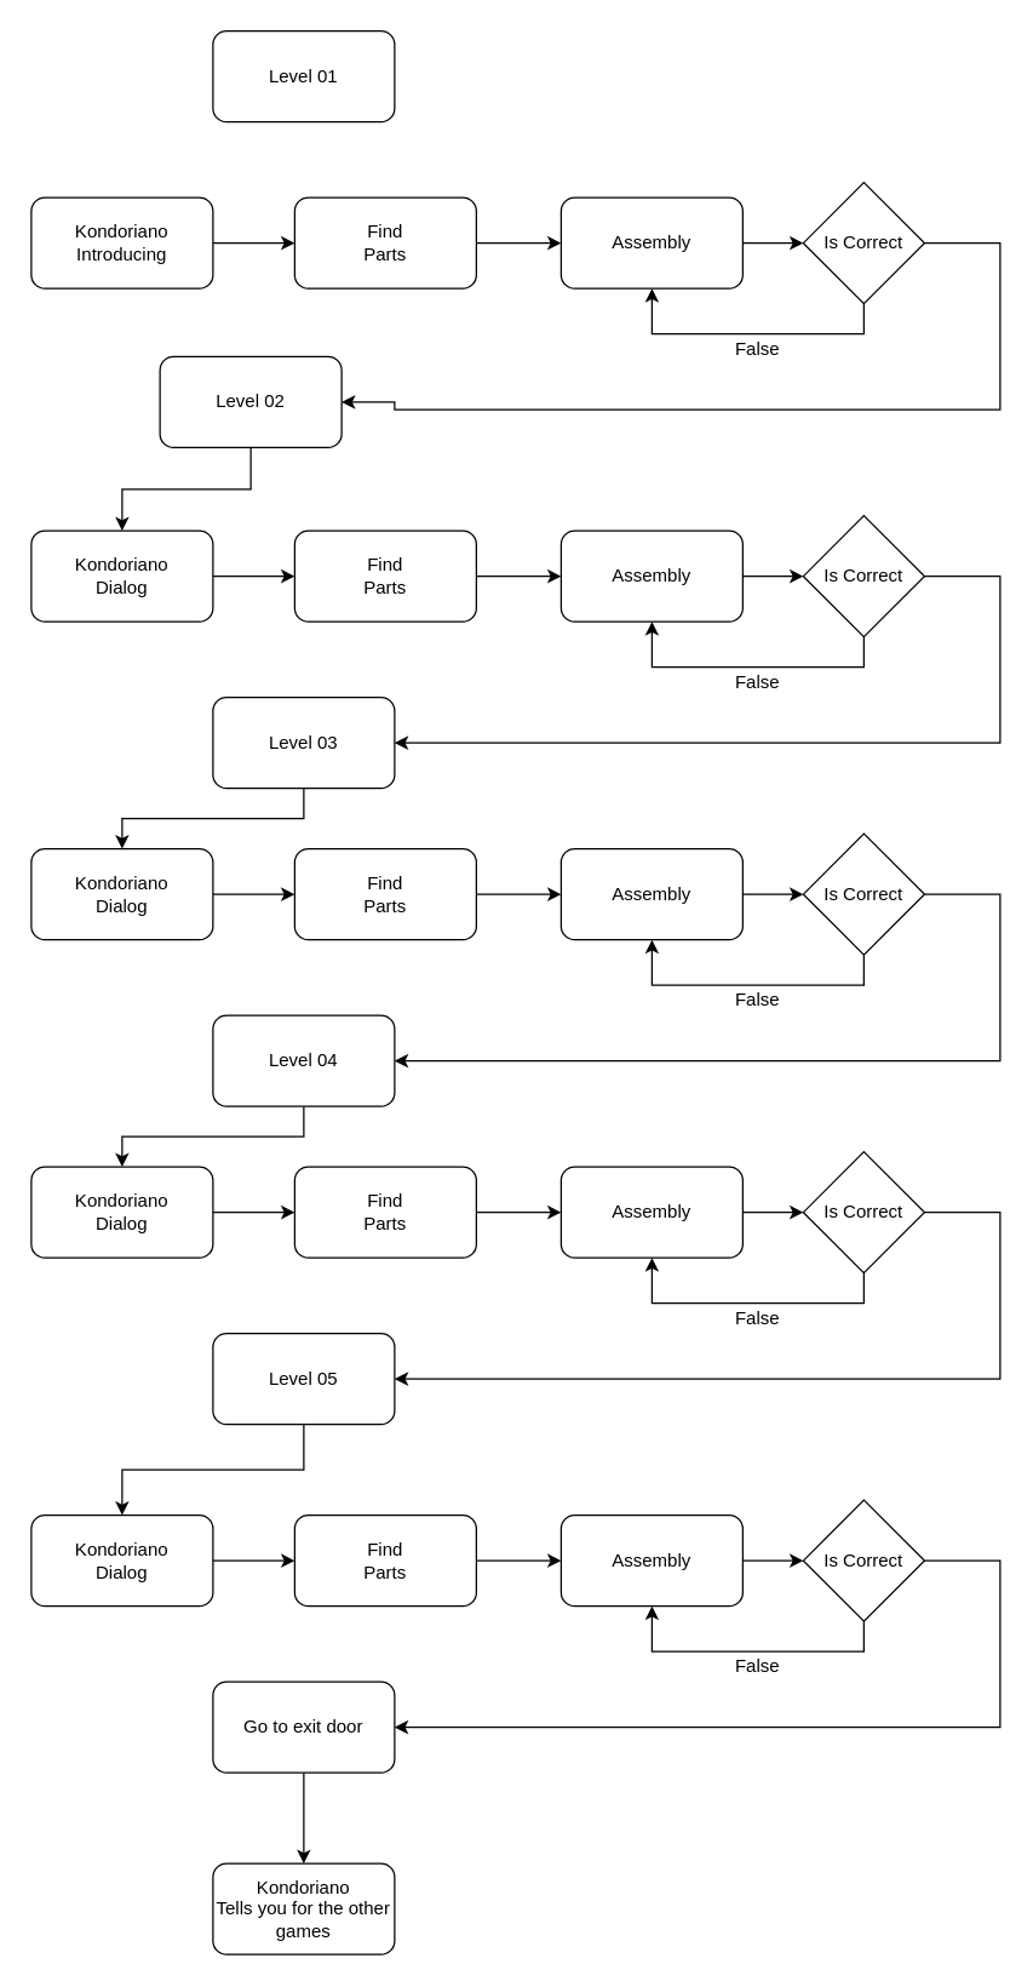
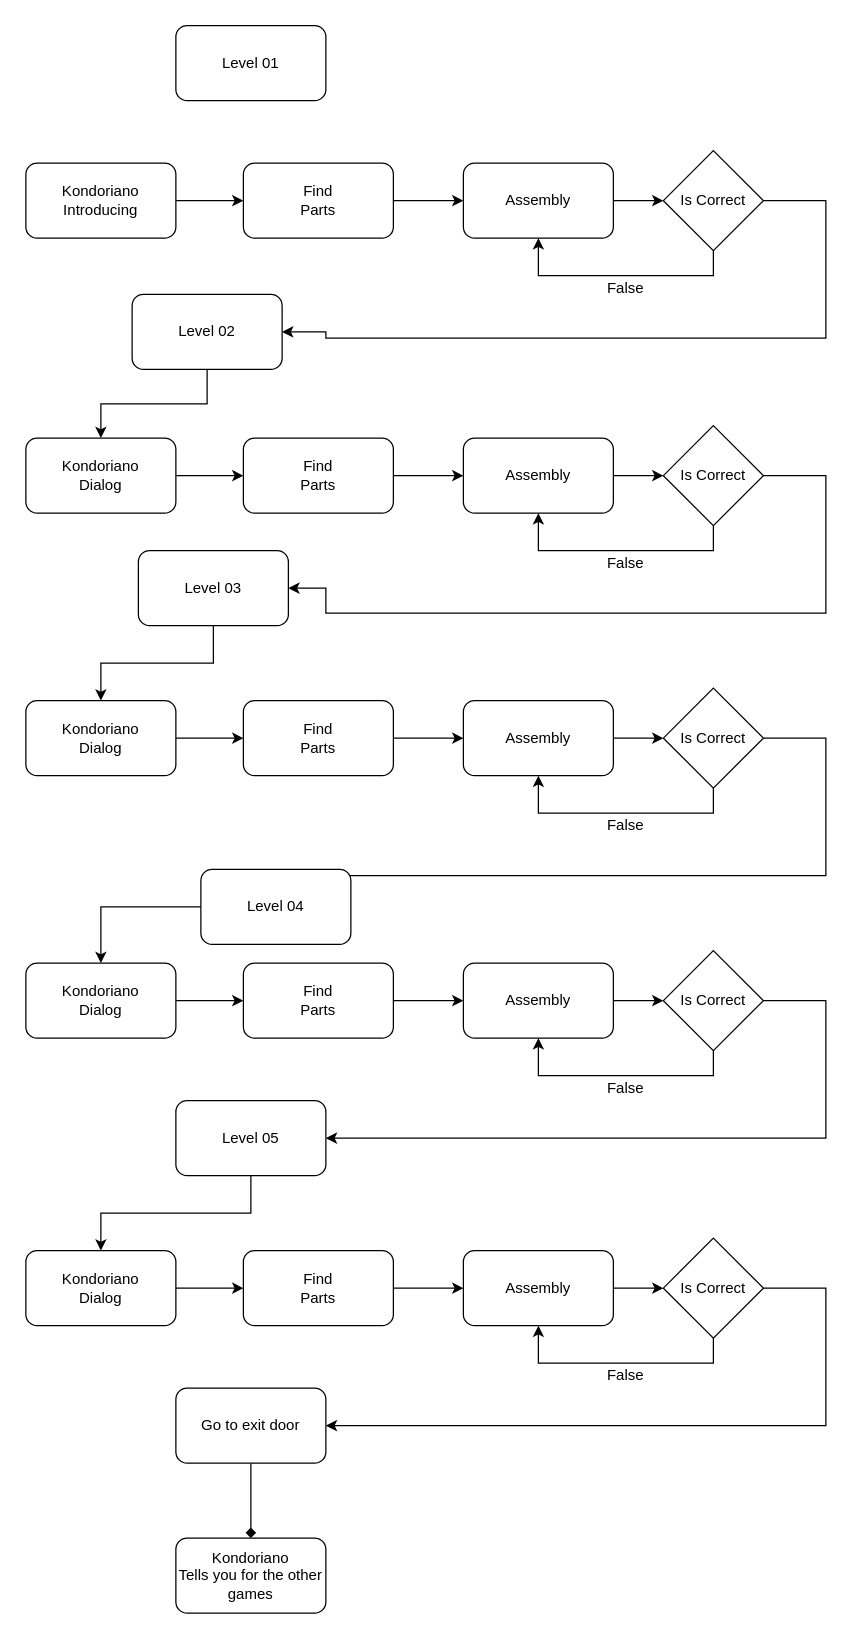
  <mxCell id="0" />
  <mxCell id="1" parent="0" />
  <mxCell id="2" value="Level 01" style="rounded=1;whiteSpace=wrap;html=1;" vertex="1" parent="1"><mxGeometry x="140" y="20" width="120" height="60" as="geometry" /></mxCell>
  <mxCell id="3" value="" style="edgeStyle=orthogonalEdgeStyle;rounded=0;orthogonalLoop=1;jettySize=auto;html=1;" edge="1" parent="1" source="4" target="6"><mxGeometry relative="1" as="geometry" /></mxCell>
  <mxCell id="4" value="Kondoriano&lt;br&gt;Introducing" style="rounded=1;whiteSpace=wrap;html=1;" vertex="1" parent="1"><mxGeometry x="20" y="130" width="120" height="60" as="geometry" /></mxCell>
  <mxCell id="5" value="" style="edgeStyle=orthogonalEdgeStyle;rounded=0;orthogonalLoop=1;jettySize=auto;html=1;" edge="1" parent="1" source="6" target="8"><mxGeometry relative="1" as="geometry" /></mxCell>
  <mxCell id="6" value="Find&lt;br&gt;Parts" style="rounded=1;whiteSpace=wrap;html=1;" vertex="1" parent="1"><mxGeometry x="194" y="130" width="120" height="60" as="geometry" /></mxCell>
  <mxCell id="7" value="" style="edgeStyle=orthogonalEdgeStyle;rounded=0;orthogonalLoop=1;jettySize=auto;html=1;" edge="1" parent="1" source="8" target="11"><mxGeometry relative="1" as="geometry" /></mxCell>
  <mxCell id="8" value="Assembly" style="rounded=1;whiteSpace=wrap;html=1;" vertex="1" parent="1"><mxGeometry x="370" y="130" width="120" height="60" as="geometry" /></mxCell>
  <mxCell id="9" value="" style="edgeStyle=orthogonalEdgeStyle;rounded=0;orthogonalLoop=1;jettySize=auto;html=1;entryX=0.5;entryY=1;entryDx=0;entryDy=0;" edge="1" parent="1" source="11" target="8"><mxGeometry relative="1" as="geometry"><mxPoint x="570" y="280" as="targetPoint" /><Array as="points"><mxPoint x="570" y="220" /><mxPoint x="430" y="220" /></Array></mxGeometry></mxCell>
  <mxCell id="10" value="" style="edgeStyle=orthogonalEdgeStyle;rounded=0;orthogonalLoop=1;jettySize=auto;html=1;entryX=1;entryY=0.5;entryDx=0;entryDy=0;" edge="1" parent="1" source="11" target="14"><mxGeometry relative="1" as="geometry"><mxPoint x="690" y="160" as="targetPoint" /><Array as="points"><mxPoint x="660" y="160" /><mxPoint x="660" y="270" /><mxPoint x="260" y="270" /></Array></mxGeometry></mxCell>
  <mxCell id="11" value="Is Correct" style="rhombus;whiteSpace=wrap;html=1;" vertex="1" parent="1"><mxGeometry x="530" y="120" width="80" height="80" as="geometry" /></mxCell>
  <mxCell id="12" value="False" style="text;html=1;strokeColor=none;fillColor=none;align=center;verticalAlign=middle;whiteSpace=wrap;rounded=0;" vertex="1" parent="1"><mxGeometry x="480" y="220" width="40" height="20" as="geometry" /></mxCell>
  <mxCell id="13" value="" style="edgeStyle=orthogonalEdgeStyle;rounded=0;orthogonalLoop=1;jettySize=auto;html=1;entryX=0.5;entryY=0;entryDx=0;entryDy=0;" edge="1" parent="1" source="14" target="16"><mxGeometry relative="1" as="geometry" /></mxCell>
  <mxCell id="14" value="Level 02" style="rounded=1;whiteSpace=wrap;html=1;" vertex="1" parent="1"><mxGeometry x="105" y="235" width="120" height="60" as="geometry" /></mxCell>
  <mxCell id="15" value="" style="edgeStyle=orthogonalEdgeStyle;rounded=0;orthogonalLoop=1;jettySize=auto;html=1;" edge="1" parent="1" source="16" target="18"><mxGeometry relative="1" as="geometry" /></mxCell>
  <mxCell id="16" value="Kondoriano&lt;br&gt;Dialog" style="rounded=1;whiteSpace=wrap;html=1;" vertex="1" parent="1"><mxGeometry x="20" y="350" width="120" height="60" as="geometry" /></mxCell>
  <mxCell id="17" value="" style="edgeStyle=orthogonalEdgeStyle;rounded=0;orthogonalLoop=1;jettySize=auto;html=1;" edge="1" parent="1" source="18" target="20"><mxGeometry relative="1" as="geometry" /></mxCell>
  <mxCell id="18" value="Find&lt;br&gt;Parts" style="rounded=1;whiteSpace=wrap;html=1;" vertex="1" parent="1"><mxGeometry x="194" y="350" width="120" height="60" as="geometry" /></mxCell>
  <mxCell id="19" value="" style="edgeStyle=orthogonalEdgeStyle;rounded=0;orthogonalLoop=1;jettySize=auto;html=1;" edge="1" parent="1" source="20" target="23"><mxGeometry relative="1" as="geometry" /></mxCell>
  <mxCell id="20" value="Assembly" style="rounded=1;whiteSpace=wrap;html=1;" vertex="1" parent="1"><mxGeometry x="370" y="350" width="120" height="60" as="geometry" /></mxCell>
  <mxCell id="21" value="" style="edgeStyle=orthogonalEdgeStyle;rounded=0;orthogonalLoop=1;jettySize=auto;html=1;entryX=0.5;entryY=1;entryDx=0;entryDy=0;" edge="1" parent="1" source="23" target="20"><mxGeometry relative="1" as="geometry"><mxPoint x="570" y="500" as="targetPoint" /><Array as="points"><mxPoint x="570" y="440" /><mxPoint x="430" y="440" /></Array></mxGeometry></mxCell>
  <mxCell id="22" value="" style="edgeStyle=orthogonalEdgeStyle;rounded=0;orthogonalLoop=1;jettySize=auto;html=1;entryX=1;entryY=0.5;entryDx=0;entryDy=0;" edge="1" parent="1" source="23" target="26"><mxGeometry relative="1" as="geometry"><mxPoint x="690" y="380" as="targetPoint" /><Array as="points"><mxPoint x="660" y="380" /><mxPoint x="660" y="490" /><mxPoint x="260" y="490" /></Array></mxGeometry></mxCell>
  <mxCell id="23" value="Is Correct" style="rhombus;whiteSpace=wrap;html=1;" vertex="1" parent="1"><mxGeometry x="530" y="340" width="80" height="80" as="geometry" /></mxCell>
  <mxCell id="24" value="False" style="text;html=1;strokeColor=none;fillColor=none;align=center;verticalAlign=middle;whiteSpace=wrap;rounded=0;" vertex="1" parent="1"><mxGeometry x="480" y="440" width="40" height="20" as="geometry" /></mxCell>
  <mxCell id="25" style="edgeStyle=orthogonalEdgeStyle;rounded=0;orthogonalLoop=1;jettySize=auto;html=1;entryX=0.5;entryY=0;entryDx=0;entryDy=0;" edge="1" parent="1" source="26" target="28"><mxGeometry relative="1" as="geometry" /></mxCell>
- <mxCell id="26" value="Level 03" style="rounded=1;whiteSpace=wrap;html=1;" vertex="1" parent="1"><mxGeometry x="140" y="460" width="120" height="60" as="geometry" /></mxCell>
+ <mxCell id="26" value="Level 03" style="rounded=1;whiteSpace=wrap;html=1;" vertex="1" parent="1"><mxGeometry x="110" y="440" width="120" height="60" as="geometry" /></mxCell>
  <mxCell id="27" value="" style="edgeStyle=orthogonalEdgeStyle;rounded=0;orthogonalLoop=1;jettySize=auto;html=1;" edge="1" parent="1" source="28" target="30"><mxGeometry relative="1" as="geometry" /></mxCell>
  <mxCell id="28" value="Kondoriano&lt;br&gt;Dialog" style="rounded=1;whiteSpace=wrap;html=1;" vertex="1" parent="1"><mxGeometry x="20" y="560" width="120" height="60" as="geometry" /></mxCell>
  <mxCell id="29" value="" style="edgeStyle=orthogonalEdgeStyle;rounded=0;orthogonalLoop=1;jettySize=auto;html=1;" edge="1" parent="1" source="30" target="32"><mxGeometry relative="1" as="geometry" /></mxCell>
  <mxCell id="30" value="Find&lt;br&gt;Parts" style="rounded=1;whiteSpace=wrap;html=1;" vertex="1" parent="1"><mxGeometry x="194" y="560" width="120" height="60" as="geometry" /></mxCell>
  <mxCell id="31" value="" style="edgeStyle=orthogonalEdgeStyle;rounded=0;orthogonalLoop=1;jettySize=auto;html=1;" edge="1" parent="1" source="32" target="35"><mxGeometry relative="1" as="geometry" /></mxCell>
  <mxCell id="32" value="Assembly" style="rounded=1;whiteSpace=wrap;html=1;" vertex="1" parent="1"><mxGeometry x="370" y="560" width="120" height="60" as="geometry" /></mxCell>
  <mxCell id="33" value="" style="edgeStyle=orthogonalEdgeStyle;rounded=0;orthogonalLoop=1;jettySize=auto;html=1;entryX=0.5;entryY=1;entryDx=0;entryDy=0;" edge="1" parent="1" source="35" target="32"><mxGeometry relative="1" as="geometry"><mxPoint x="570" y="710" as="targetPoint" /><Array as="points"><mxPoint x="570" y="650" /><mxPoint x="430" y="650" /></Array></mxGeometry></mxCell>
  <mxCell id="34" value="" style="edgeStyle=orthogonalEdgeStyle;rounded=0;orthogonalLoop=1;jettySize=auto;html=1;entryX=1;entryY=0.5;entryDx=0;entryDy=0;" edge="1" parent="1" source="35" target="38"><mxGeometry relative="1" as="geometry"><mxPoint x="690" y="590" as="targetPoint" /><Array as="points"><mxPoint x="660" y="590" /><mxPoint x="660" y="700" /><mxPoint x="260" y="700" /></Array></mxGeometry></mxCell>
  <mxCell id="35" value="Is Correct" style="rhombus;whiteSpace=wrap;html=1;" vertex="1" parent="1"><mxGeometry x="530" y="550" width="80" height="80" as="geometry" /></mxCell>
  <mxCell id="36" value="False" style="text;html=1;strokeColor=none;fillColor=none;align=center;verticalAlign=middle;whiteSpace=wrap;rounded=0;" vertex="1" parent="1"><mxGeometry x="480" y="650" width="40" height="20" as="geometry" /></mxCell>
  <mxCell id="37" style="edgeStyle=orthogonalEdgeStyle;rounded=0;orthogonalLoop=1;jettySize=auto;html=1;entryX=0.5;entryY=0;entryDx=0;entryDy=0;" edge="1" parent="1" source="38" target="40"><mxGeometry relative="1" as="geometry" /></mxCell>
- <mxCell id="38" value="Level 04" style="rounded=1;whiteSpace=wrap;html=1;" vertex="1" parent="1"><mxGeometry x="140" y="670" width="120" height="60" as="geometry" /></mxCell>
+ <mxCell id="38" value="Level 04" style="rounded=1;whiteSpace=wrap;html=1;" vertex="1" parent="1"><mxGeometry x="160" y="695" width="120" height="60" as="geometry" /></mxCell>
  <mxCell id="39" value="" style="edgeStyle=orthogonalEdgeStyle;rounded=0;orthogonalLoop=1;jettySize=auto;html=1;" edge="1" parent="1" source="40" target="42"><mxGeometry relative="1" as="geometry" /></mxCell>
  <mxCell id="40" value="Kondoriano&lt;br&gt;Dialog" style="rounded=1;whiteSpace=wrap;html=1;" vertex="1" parent="1"><mxGeometry x="20" y="770" width="120" height="60" as="geometry" /></mxCell>
  <mxCell id="41" value="" style="edgeStyle=orthogonalEdgeStyle;rounded=0;orthogonalLoop=1;jettySize=auto;html=1;" edge="1" parent="1" source="42" target="44"><mxGeometry relative="1" as="geometry" /></mxCell>
  <mxCell id="42" value="Find&lt;br&gt;Parts" style="rounded=1;whiteSpace=wrap;html=1;" vertex="1" parent="1"><mxGeometry x="194" y="770" width="120" height="60" as="geometry" /></mxCell>
  <mxCell id="43" value="" style="edgeStyle=orthogonalEdgeStyle;rounded=0;orthogonalLoop=1;jettySize=auto;html=1;" edge="1" parent="1" source="44" target="47"><mxGeometry relative="1" as="geometry" /></mxCell>
  <mxCell id="44" value="Assembly" style="rounded=1;whiteSpace=wrap;html=1;" vertex="1" parent="1"><mxGeometry x="370" y="770" width="120" height="60" as="geometry" /></mxCell>
  <mxCell id="45" value="" style="edgeStyle=orthogonalEdgeStyle;rounded=0;orthogonalLoop=1;jettySize=auto;html=1;entryX=0.5;entryY=1;entryDx=0;entryDy=0;" edge="1" parent="1" source="47" target="44"><mxGeometry relative="1" as="geometry"><mxPoint x="570" y="920" as="targetPoint" /><Array as="points"><mxPoint x="570" y="860" /><mxPoint x="430" y="860" /></Array></mxGeometry></mxCell>
  <mxCell id="46" value="" style="edgeStyle=orthogonalEdgeStyle;rounded=0;orthogonalLoop=1;jettySize=auto;html=1;entryX=1;entryY=0.5;entryDx=0;entryDy=0;" edge="1" parent="1" source="47" target="50"><mxGeometry relative="1" as="geometry"><mxPoint x="690" y="800" as="targetPoint" /><Array as="points"><mxPoint x="660" y="800" /><mxPoint x="660" y="910" /><mxPoint x="260" y="910" /></Array></mxGeometry></mxCell>
  <mxCell id="47" value="Is Correct" style="rhombus;whiteSpace=wrap;html=1;" vertex="1" parent="1"><mxGeometry x="530" y="760" width="80" height="80" as="geometry" /></mxCell>
  <mxCell id="48" value="False" style="text;html=1;strokeColor=none;fillColor=none;align=center;verticalAlign=middle;whiteSpace=wrap;rounded=0;" vertex="1" parent="1"><mxGeometry x="480" y="860" width="40" height="20" as="geometry" /></mxCell>
  <mxCell id="49" style="edgeStyle=orthogonalEdgeStyle;rounded=0;orthogonalLoop=1;jettySize=auto;html=1;entryX=0.5;entryY=0;entryDx=0;entryDy=0;" edge="1" parent="1" source="50" target="52"><mxGeometry relative="1" as="geometry" /></mxCell>
  <mxCell id="50" value="Level 05" style="rounded=1;whiteSpace=wrap;html=1;" vertex="1" parent="1"><mxGeometry x="140" y="880" width="120" height="60" as="geometry" /></mxCell>
  <mxCell id="51" value="" style="edgeStyle=orthogonalEdgeStyle;rounded=0;orthogonalLoop=1;jettySize=auto;html=1;" edge="1" parent="1" source="52" target="54"><mxGeometry relative="1" as="geometry" /></mxCell>
  <mxCell id="52" value="Kondoriano&lt;br&gt;Dialog" style="rounded=1;whiteSpace=wrap;html=1;" vertex="1" parent="1"><mxGeometry x="20" y="1000" width="120" height="60" as="geometry" /></mxCell>
  <mxCell id="53" value="" style="edgeStyle=orthogonalEdgeStyle;rounded=0;orthogonalLoop=1;jettySize=auto;html=1;" edge="1" parent="1" source="54" target="56"><mxGeometry relative="1" as="geometry" /></mxCell>
  <mxCell id="54" value="Find&lt;br&gt;Parts" style="rounded=1;whiteSpace=wrap;html=1;" vertex="1" parent="1"><mxGeometry x="194" y="1000" width="120" height="60" as="geometry" /></mxCell>
  <mxCell id="55" value="" style="edgeStyle=orthogonalEdgeStyle;rounded=0;orthogonalLoop=1;jettySize=auto;html=1;" edge="1" parent="1" source="56" target="59"><mxGeometry relative="1" as="geometry" /></mxCell>
  <mxCell id="56" value="Assembly" style="rounded=1;whiteSpace=wrap;html=1;" vertex="1" parent="1"><mxGeometry x="370" y="1000" width="120" height="60" as="geometry" /></mxCell>
  <mxCell id="57" value="" style="edgeStyle=orthogonalEdgeStyle;rounded=0;orthogonalLoop=1;jettySize=auto;html=1;entryX=0.5;entryY=1;entryDx=0;entryDy=0;" edge="1" parent="1" source="59" target="56"><mxGeometry relative="1" as="geometry"><mxPoint x="570" y="1150" as="targetPoint" /><Array as="points"><mxPoint x="570" y="1090" /><mxPoint x="430" y="1090" /></Array></mxGeometry></mxCell>
  <mxCell id="58" value="" style="edgeStyle=orthogonalEdgeStyle;rounded=0;orthogonalLoop=1;jettySize=auto;html=1;entryX=1;entryY=0.5;entryDx=0;entryDy=0;" edge="1" parent="1" source="59" target="62"><mxGeometry relative="1" as="geometry"><mxPoint x="690" y="1030" as="targetPoint" /><Array as="points"><mxPoint x="660" y="1030" /><mxPoint x="660" y="1140" /><mxPoint x="260" y="1140" /></Array></mxGeometry></mxCell>
  <mxCell id="59" value="Is Correct" style="rhombus;whiteSpace=wrap;html=1;" vertex="1" parent="1"><mxGeometry x="530" y="990" width="80" height="80" as="geometry" /></mxCell>
  <mxCell id="60" value="False" style="text;html=1;strokeColor=none;fillColor=none;align=center;verticalAlign=middle;whiteSpace=wrap;rounded=0;" vertex="1" parent="1"><mxGeometry x="480" y="1090" width="40" height="20" as="geometry" /></mxCell>
- <mxCell id="61" value="" style="edgeStyle=orthogonalEdgeStyle;rounded=0;orthogonalLoop=1;jettySize=auto;html=1;" edge="1" parent="1" source="62" target="63"><mxGeometry relative="1" as="geometry" /></mxCell>
+ <mxCell id="61" value="" style="edgeStyle=orthogonalEdgeStyle;rounded=0;orthogonalLoop=1;jettySize=auto;html=1;endArrow=diamond;" edge="1" parent="1" source="62" target="63"><mxGeometry relative="1" as="geometry" /></mxCell>
  <mxCell id="62" value="Go to exit door" style="rounded=1;whiteSpace=wrap;html=1;" vertex="1" parent="1"><mxGeometry x="140" y="1110" width="120" height="60" as="geometry" /></mxCell>
  <mxCell id="63" value="Kondoriano&lt;br&gt;Tells you for the other games" style="rounded=1;whiteSpace=wrap;html=1;" vertex="1" parent="1"><mxGeometry x="140" y="1230" width="120" height="60" as="geometry" /></mxCell>
